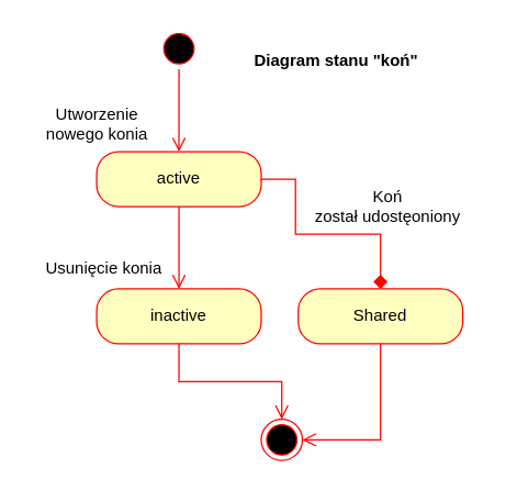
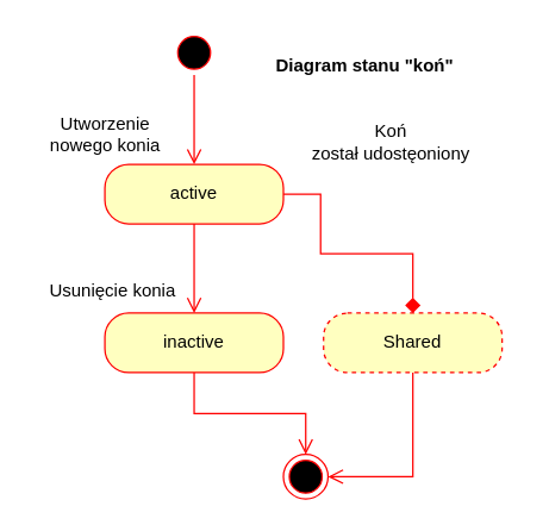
  <mxCell id="0" />
  <mxCell id="1" parent="0" />
  <mxCell id="2" value="" style="ellipse;html=1;shape=startState;fillColor=#000000;strokeColor=#ff0000;" vertex="1" parent="1"><mxGeometry x="115" y="20" width="30" height="30" as="geometry" /></mxCell>
  <mxCell id="3" value="" style="edgeStyle=orthogonalEdgeStyle;html=1;verticalAlign=bottom;endArrow=open;endSize=8;strokeColor=#ff0000;rounded=0;" edge="1" source="2" parent="1"><mxGeometry relative="1" as="geometry"><mxPoint x="130" y="110" as="targetPoint" /></mxGeometry></mxCell>
  <mxCell id="4" value="active" style="rounded=1;whiteSpace=wrap;html=1;arcSize=40;fontColor=#000000;fillColor=#ffffc0;strokeColor=#ff0000;" vertex="1" parent="1"><mxGeometry x="70" y="110" width="120" height="40" as="geometry" /></mxCell>
  <mxCell id="5" value="" style="edgeStyle=orthogonalEdgeStyle;html=1;verticalAlign=bottom;endArrow=open;endSize=8;strokeColor=#ff0000;rounded=0;" edge="1" source="4" parent="1"><mxGeometry relative="1" as="geometry"><mxPoint x="130" y="210" as="targetPoint" /></mxGeometry></mxCell>
  <mxCell id="6" value="Diagram stanu &quot;koń&quot;" style="text;align=center;fontStyle=1;verticalAlign=middle;spacingLeft=3;spacingRight=3;strokeColor=none;rotatable=0;points=[[0,0.5],[1,0.5]];portConstraint=eastwest;" vertex="1" parent="1"><mxGeometry x="205" y="30" width="80" height="26" as="geometry" /></mxCell>
  <mxCell id="7" value="inactive" style="rounded=1;whiteSpace=wrap;html=1;arcSize=40;fontColor=#000000;fillColor=#ffffc0;strokeColor=#ff0000;" vertex="1" parent="1"><mxGeometry x="70" y="210" width="120" height="40" as="geometry" /></mxCell>
  <mxCell id="8" value="" style="edgeStyle=orthogonalEdgeStyle;html=1;verticalAlign=bottom;endArrow=open;endSize=8;strokeColor=#ff0000;rounded=0;exitX=0.5;exitY=1;exitDx=0;exitDy=0;" edge="1" source="7" parent="1" target="9"><mxGeometry relative="1" as="geometry"><mxPoint x="205" y="320" as="targetPoint" /></mxGeometry></mxCell>
  <mxCell id="9" value="" style="ellipse;html=1;shape=endState;fillColor=#000000;strokeColor=#ff0000;" vertex="1" parent="1"><mxGeometry x="190" y="305" width="30" height="30" as="geometry" /></mxCell>
- <mxCell id="10" value="Shared" style="rounded=1;whiteSpace=wrap;html=1;arcSize=40;fontColor=#000000;fillColor=#ffffc0;strokeColor=#ff0000;" vertex="1" parent="1"><mxGeometry x="217" y="210" width="120" height="40" as="geometry" /></mxCell>
+ <mxCell id="10" value="Shared" style="rounded=1;whiteSpace=wrap;html=1;arcSize=40;fontColor=#000000;fillColor=#ffffc0;strokeColor=#ff0000;dashed=1;" vertex="1" parent="1"><mxGeometry x="217" y="210" width="120" height="40" as="geometry" /></mxCell>
  <mxCell id="11" value="" style="edgeStyle=orthogonalEdgeStyle;html=1;verticalAlign=bottom;endArrow=open;endSize=8;strokeColor=#ff0000;rounded=0;entryX=1;entryY=0.5;entryDx=0;entryDy=0;exitX=0.5;exitY=1;exitDx=0;exitDy=0;" edge="1" parent="1" source="10" target="9"><mxGeometry relative="1" as="geometry"><mxPoint x="365" y="320" as="targetPoint" /><Array as="points"><mxPoint x="277" y="320" /></Array></mxGeometry></mxCell>
  <mxCell id="12" value="" style="edgeStyle=orthogonalEdgeStyle;html=1;verticalAlign=bottom;endArrow=diamond;endSize=8;strokeColor=#ff0000;rounded=0;exitX=1;exitY=0.5;exitDx=0;exitDy=0;" edge="1" parent="1" source="4" target="10"><mxGeometry relative="1" as="geometry"><mxPoint x="299" y="220" as="targetPoint" /><mxPoint x="170" y="160" as="sourcePoint" /><Array as="points"><mxPoint x="215" y="130" /><mxPoint x="215" y="170" /><mxPoint x="277" y="170" /></Array></mxGeometry></mxCell>
  <mxCell id="13" value="Utworzenie &lt;br&gt;nowego konia" style="text;html=1;align=center;verticalAlign=middle;resizable=0;points=[];autosize=1;strokeColor=none;fillColor=none;" vertex="1" parent="1"><mxGeometry x="20" y="70" width="100" height="40" as="geometry" /></mxCell>
  <mxCell id="14" value="Usunięcie konia" style="text;html=1;align=center;verticalAlign=middle;resizable=0;points=[];autosize=1;strokeColor=none;fillColor=none;" vertex="1" parent="1"><mxGeometry x="20" y="180" width="110" height="30" as="geometry" /></mxCell>
- <mxCell id="15" value="Koń &lt;br&gt;został udostęoniony" style="text;html=1;align=center;verticalAlign=middle;resizable=0;points=[];autosize=1;strokeColor=none;fillColor=none;" vertex="1" parent="1"><mxGeometry x="217" y="130" width="130" height="40" as="geometry" /></mxCell>
+ <mxCell id="15" value="Koń &lt;br&gt;został udostęoniony" style="text;html=1;align=center;verticalAlign=middle;resizable=0;points=[];autosize=1;strokeColor=none;fillColor=none;" vertex="1" parent="1"><mxGeometry x="197" y="75" width="130" height="40" as="geometry" /></mxCell>
